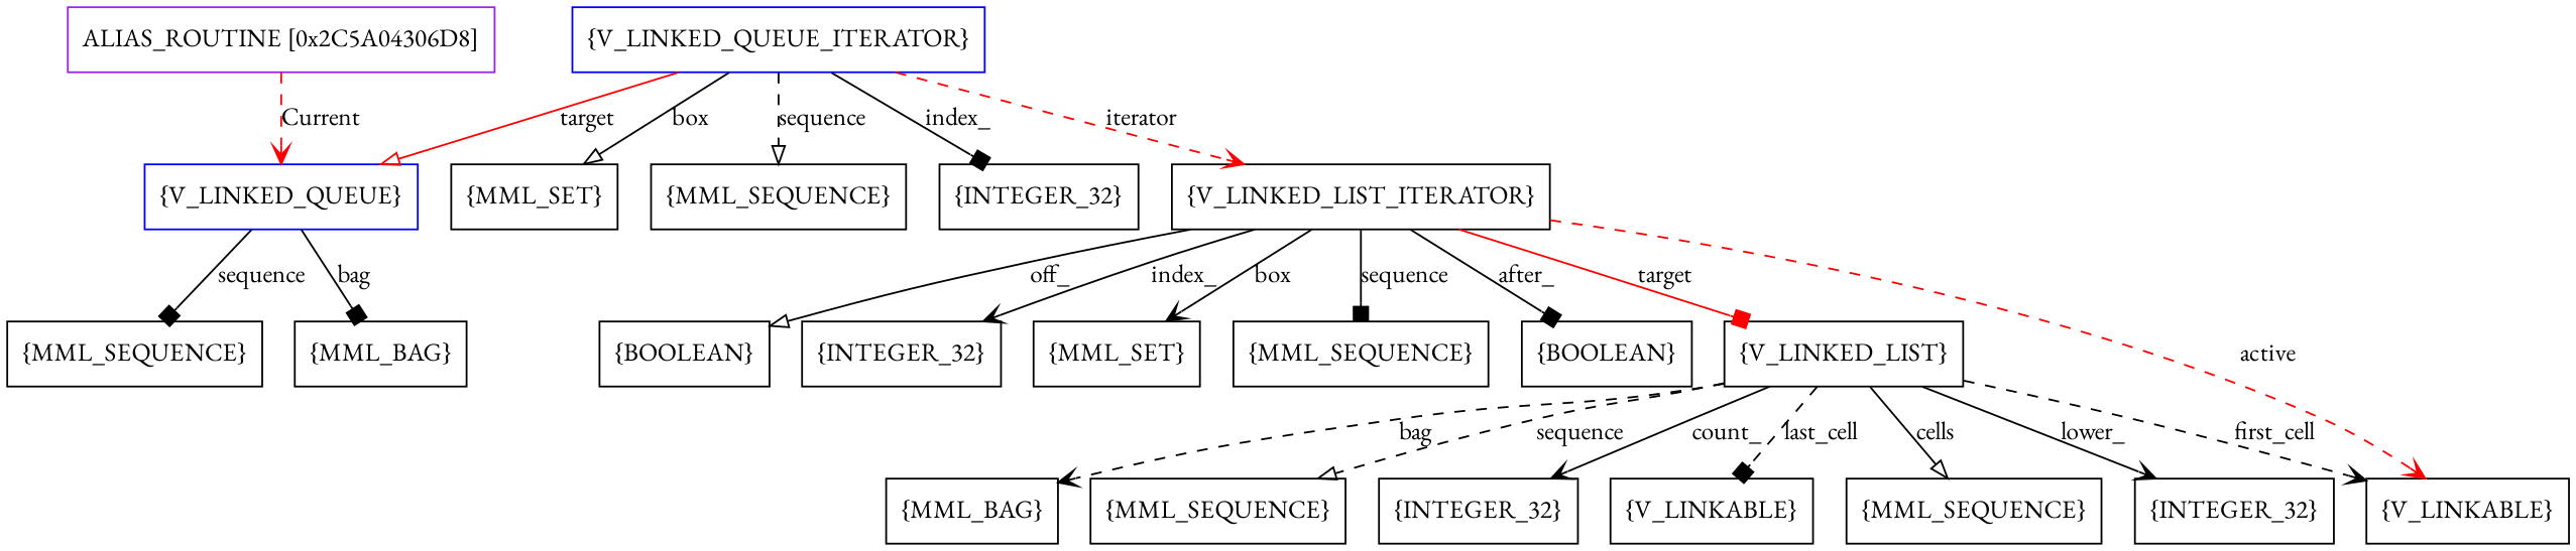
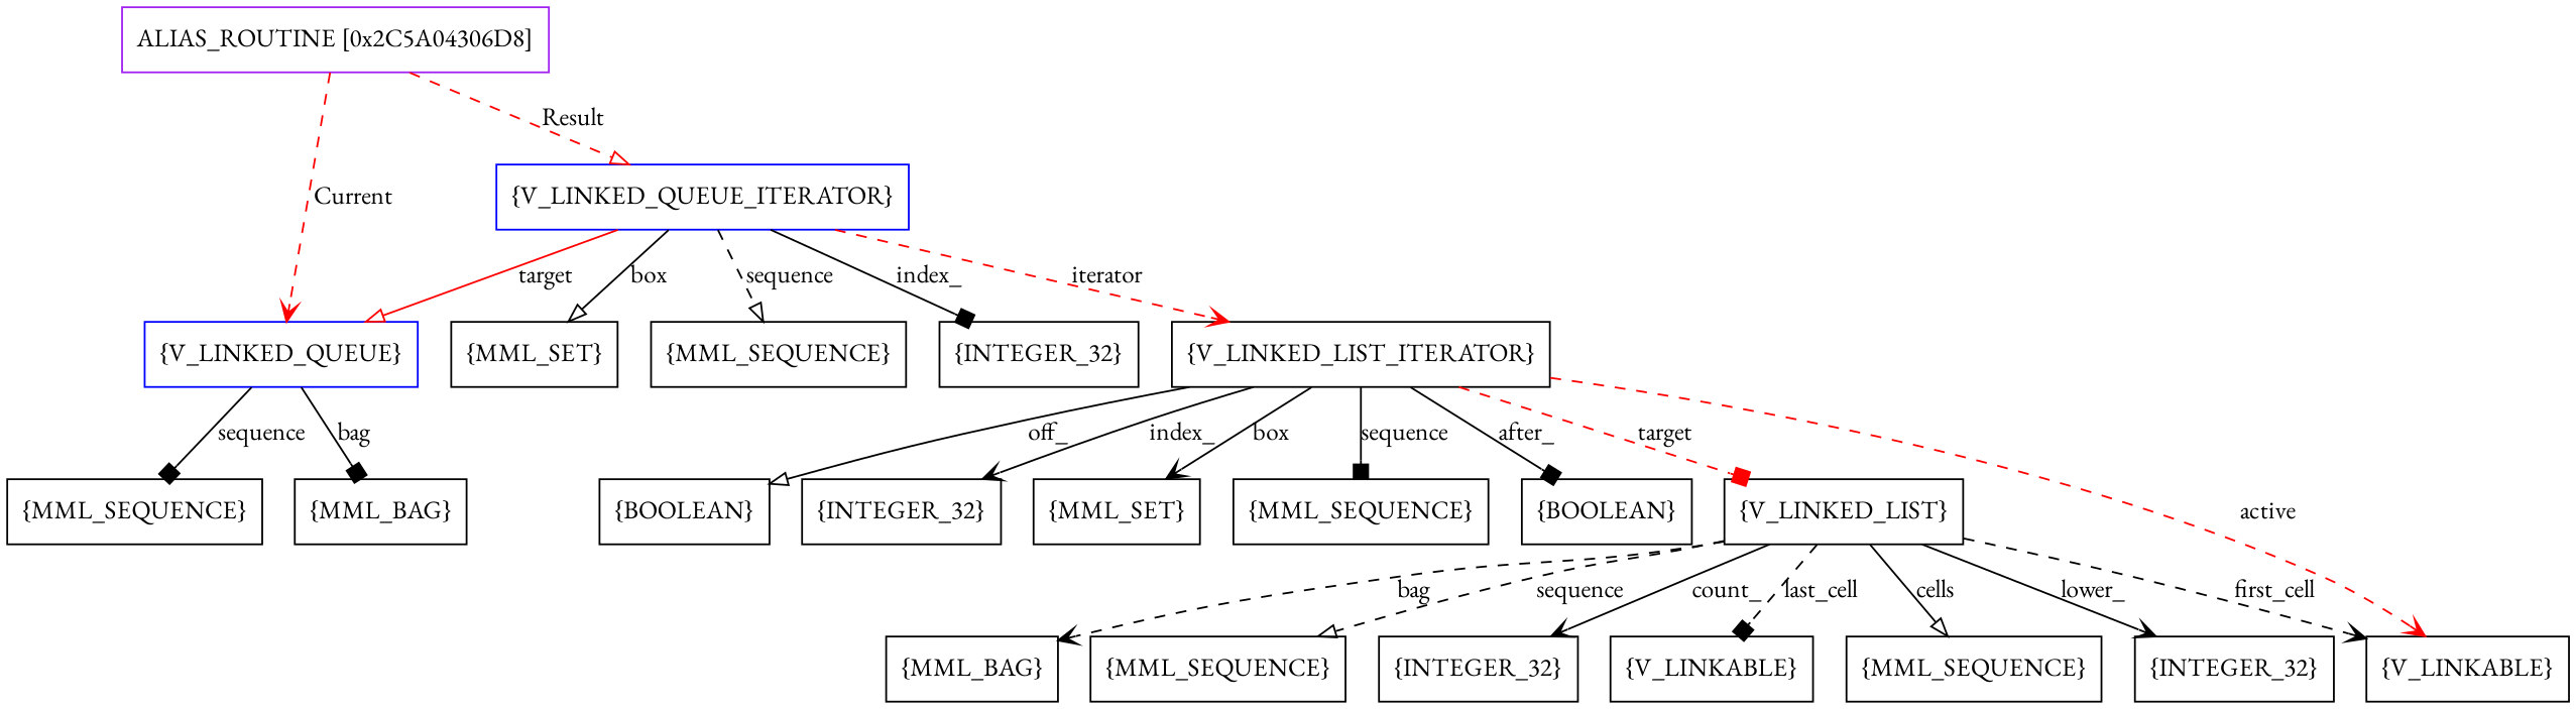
  digraph {
    fontname="EB Garamond"
    node [fontname="EB Garamond" shape=box]
    edge [arrowhead=vee fontname="EB Garamond" style=solid]
    n1 [color=purple label=<ALIAS_ROUTINE [0x2C5A04306D8]>]
    n2 [color=blue label=<{V_LINKED_QUEUE}>]
    n3 [color=blue label=<{V_LINKED_QUEUE_ITERATOR}>]
    n4 [label=<{MML_BAG}>]
    n5 [label=<{MML_SEQUENCE}>]
    n6 [label=<{MML_SET}>]
    n7 [label=<{MML_SEQUENCE}>]
    n8 [label=<{INTEGER_32}>]
    n9 [label=<{V_LINKED_LIST_ITERATOR}>]
    n10 [label=<{V_LINKED_LIST}>]
    n11 [label=<{INTEGER_32}>]
    n12 [label=<{MML_BAG}>]
    n13 [label=<{MML_SEQUENCE}>]
    n14 [label=<{INTEGER_32}>]
    n15 [label=<{V_LINKABLE}>]
    n16 [label=<{V_LINKABLE}>]
    n17 [label=<{MML_SEQUENCE}>]
    n18 [label=<{BOOLEAN}>]
    n19 [label=<{INTEGER_32}>]
    n20 [label=<{MML_SET}>]
    n21 [label=<{MML_SEQUENCE}>]
    n22 [label=<{BOOLEAN}>]
    n1 -> n2 [color=red label=<Current> style=dashed]
+   n1 -> n3 [arrowhead=onormal color=red label=<Result> style=dashed]
    n2 -> n4 [arrowhead=box label=<bag>]
    n2 -> n5 [arrowhead=box label=<sequence>]
    n3 -> n2 [arrowhead=onormal color=red label=<target>]
    n3 -> n6 [arrowhead=onormal label=box]
    n3 -> n7 [arrowhead=onormal label=<sequence> style=dashed]
    n3 -> n8 [arrowhead=box label=<index_>]
    n3 -> n9 [color=red label=<iterator> style=dashed]
-   n9 -> n10 [arrowhead=box color=red label=<target>]
+   n9 -> n10 [arrowhead=box color=red label=<target> style=dashed]
    n9 -> n15 [color=red label=<active> style=dashed]
    n9 -> n18 [arrowhead=onormal label=<off_>]
    n9 -> n19 [label=<index_>]
    n9 -> n20 [label=box]
    n9 -> n21 [arrowhead=box label=<sequence>]
    n9 -> n22 [arrowhead=box label=<after_>]
    n10 -> n11 [label=<lower_>]
    n10 -> n12 [label=<bag> style=dashed]
    n10 -> n13 [arrowhead=onormal label=<sequence> style=dashed]
    n10 -> n14 [label=<count_>]
    n10 -> n15 [label=<first_cell> style=dashed]
    n10 -> n16 [arrowhead=box label=<last_cell> style=dashed]
    n10 -> n17 [arrowhead=onormal label=<cells>]
  }
